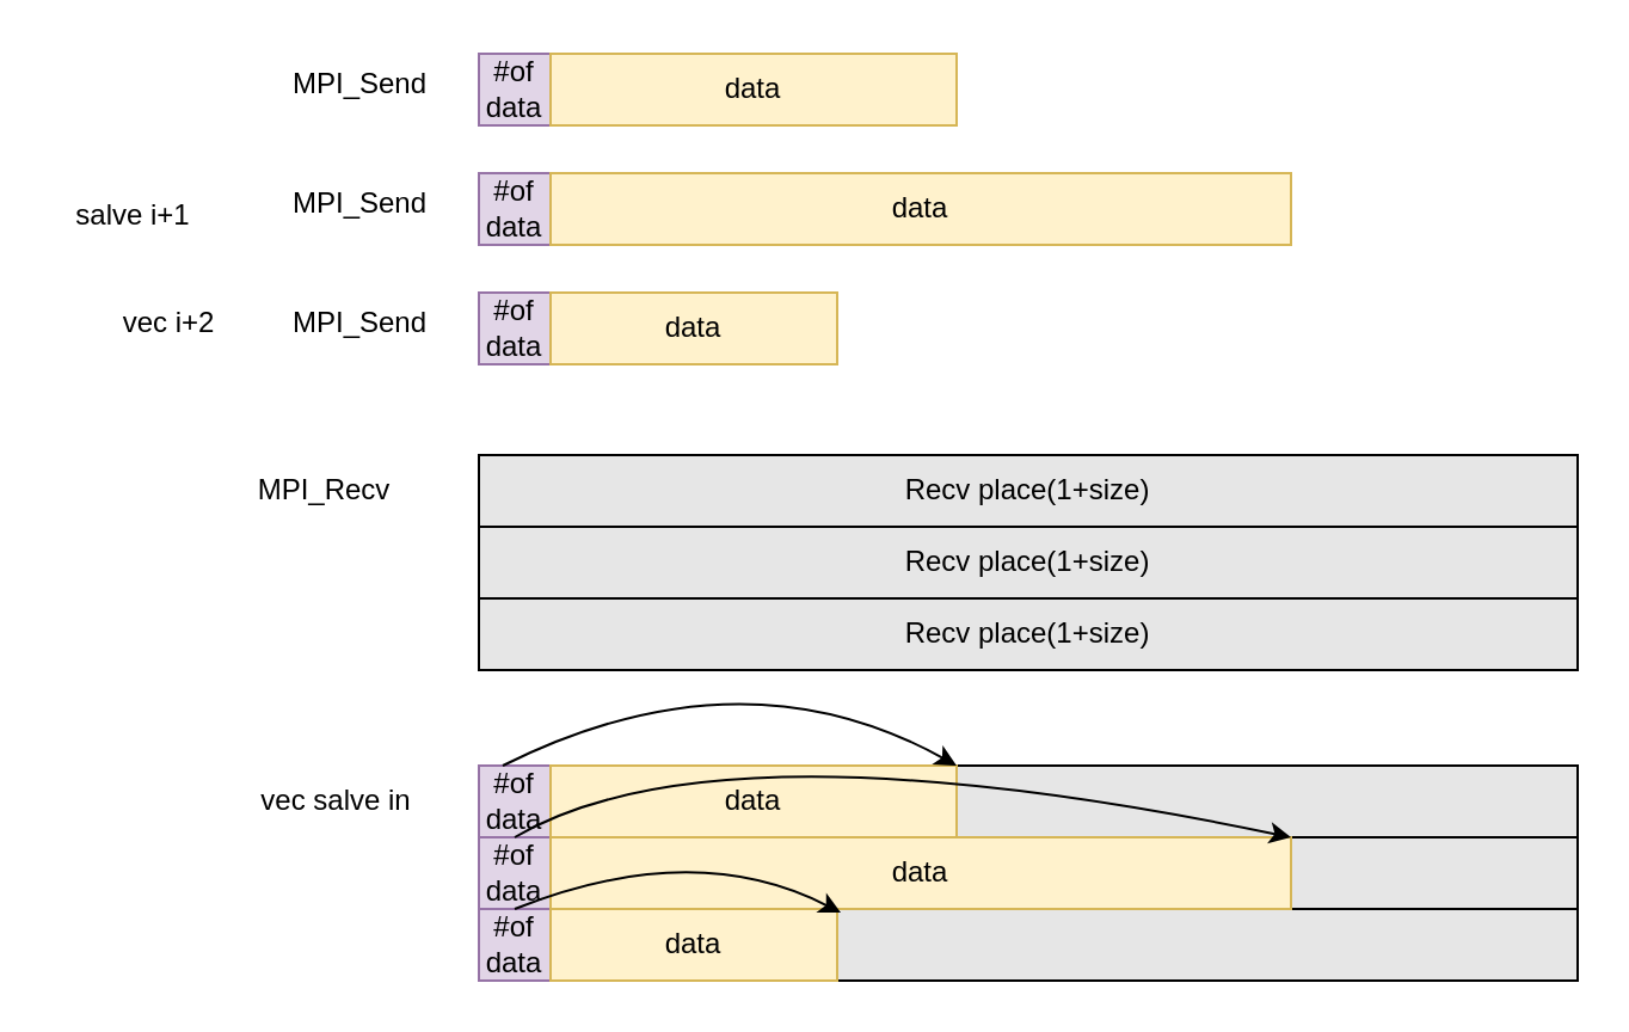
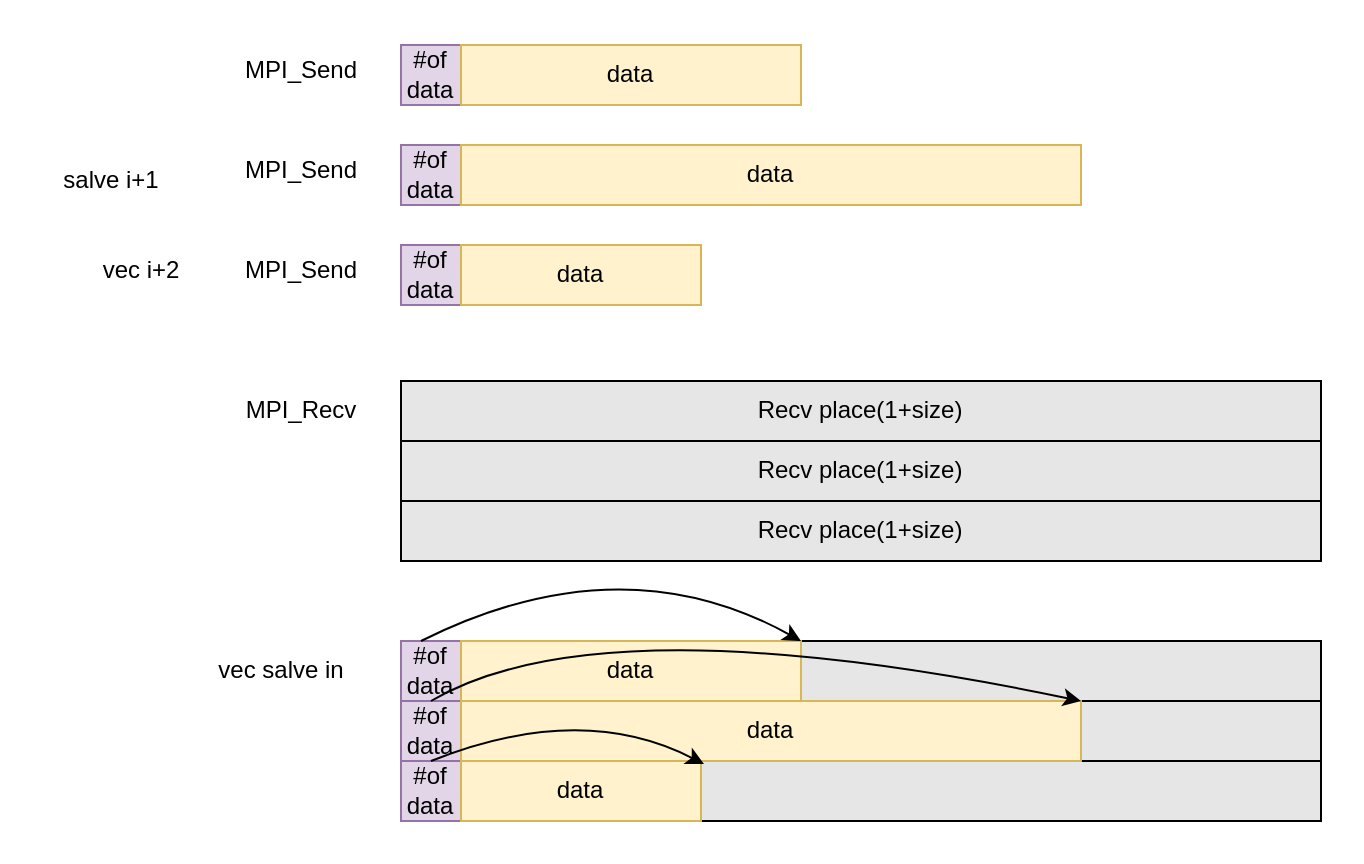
  <mxCell id="0" />
  <mxCell id="1" parent="0" />
  <mxCell id="2" value="" style="rounded=0;whiteSpace=wrap;html=1;fillColor=#E6E6E6;" vertex="1" parent="1"><mxGeometry x="200" y="320" width="460" height="30" as="geometry" /></mxCell>
  <mxCell id="3" value="#of data" style="rounded=0;whiteSpace=wrap;html=1;fillColor=#e1d5e7;strokeColor=#9673a6;" vertex="1" parent="1"><mxGeometry x="200" y="22" width="30" height="30" as="geometry" /></mxCell>
  <mxCell id="4" value="data" style="rounded=0;whiteSpace=wrap;html=1;fillColor=#fff2cc;strokeColor=#d6b656;" vertex="1" parent="1"><mxGeometry x="230" y="22" width="170" height="30" as="geometry" /></mxCell>
  <mxCell id="5" value="MPI_Send" style="text;html=1;align=center;verticalAlign=middle;resizable=0;points=[];autosize=1;strokeColor=none;fillColor=none;" vertex="1" parent="1"><mxGeometry x="110" y="20" width="80" height="30" as="geometry" /></mxCell>
  <mxCell id="6" value="Recv place(1+size)" style="rounded=0;whiteSpace=wrap;html=1;fillColor=#E6E6E6;" vertex="1" parent="1"><mxGeometry x="200" y="190" width="460" height="30" as="geometry" /></mxCell>
- <mxCell id="7" value="MPI_Recv" style="text;html=1;align=center;verticalAlign=middle;resizable=0;points=[];autosize=1;strokeColor=none;fillColor=none;" vertex="1" parent="1"><mxGeometry x="95" y="190" width="80" height="30" as="geometry" /></mxCell>
+ <mxCell id="7" value="MPI_Recv" style="text;html=1;align=center;verticalAlign=middle;resizable=0;points=[];autosize=1;strokeColor=none;fillColor=none;" vertex="1" parent="1"><mxGeometry x="110" y="190" width="80" height="30" as="geometry" /></mxCell>
  <mxCell id="8" value="#of data" style="rounded=0;whiteSpace=wrap;html=1;fillColor=#e1d5e7;strokeColor=#9673a6;" vertex="1" parent="1"><mxGeometry x="200" y="320" width="30" height="30" as="geometry" /></mxCell>
  <mxCell id="9" value="data" style="rounded=0;whiteSpace=wrap;html=1;fillColor=#fff2cc;strokeColor=#d6b656;" vertex="1" parent="1"><mxGeometry x="230" y="320" width="170" height="30" as="geometry" /></mxCell>
  <mxCell id="10" value="" style="curved=1;endArrow=classic;html=1;rounded=0;exitX=0.75;exitY=1;exitDx=0;exitDy=0;entryX=1;entryY=0;entryDx=0;entryDy=0;" edge="1" parent="1" target="9"><mxGeometry width="50" height="50" relative="1" as="geometry"><mxPoint x="210" y="320" as="sourcePoint" /><mxPoint x="387.5" y="320" as="targetPoint" /><Array as="points"><mxPoint x="310" y="270" /></Array></mxGeometry></mxCell>
  <mxCell id="11" value="vec salve in" style="text;html=1;align=center;verticalAlign=middle;resizable=0;points=[];autosize=1;strokeColor=none;fillColor=none;" vertex="1" parent="1"><mxGeometry x="100" y="320" width="80" height="30" as="geometry" /></mxCell>
  <mxCell id="12" value="Recv place(1+size)" style="rounded=0;whiteSpace=wrap;html=1;fillColor=#E6E6E6;" vertex="1" parent="1"><mxGeometry x="200" y="220" width="460" height="30" as="geometry" /></mxCell>
  <mxCell id="13" value="Recv place(1+size)" style="rounded=0;whiteSpace=wrap;html=1;fillColor=#E6E6E6;" vertex="1" parent="1"><mxGeometry x="200" y="250" width="460" height="30" as="geometry" /></mxCell>
  <mxCell id="14" value="#of data" style="rounded=0;whiteSpace=wrap;html=1;fillColor=#e1d5e7;strokeColor=#9673a6;" vertex="1" parent="1"><mxGeometry x="200" y="72" width="30" height="30" as="geometry" /></mxCell>
  <mxCell id="15" value="data" style="rounded=0;whiteSpace=wrap;html=1;fillColor=#fff2cc;strokeColor=#d6b656;" vertex="1" parent="1"><mxGeometry x="230" y="72" width="310" height="30" as="geometry" /></mxCell>
  <mxCell id="16" value="MPI_Send" style="text;html=1;align=center;verticalAlign=middle;resizable=0;points=[];autosize=1;strokeColor=none;fillColor=none;" vertex="1" parent="1"><mxGeometry x="110" y="70" width="80" height="30" as="geometry" /></mxCell>
  <mxCell id="17" value="salve i+1" style="text;html=1;align=center;verticalAlign=middle;resizable=0;points=[];autosize=1;strokeColor=none;fillColor=none;" vertex="1" parent="1"><mxGeometry x="20" y="75" width="70" height="30" as="geometry" /></mxCell>
  <mxCell id="18" value="#of data" style="rounded=0;whiteSpace=wrap;html=1;fillColor=#e1d5e7;strokeColor=#9673a6;" vertex="1" parent="1"><mxGeometry x="200" y="122" width="30" height="30" as="geometry" /></mxCell>
  <mxCell id="19" value="data" style="rounded=0;whiteSpace=wrap;html=1;fillColor=#fff2cc;strokeColor=#d6b656;" vertex="1" parent="1"><mxGeometry x="230" y="122" width="120" height="30" as="geometry" /></mxCell>
  <mxCell id="20" value="MPI_Send" style="text;html=1;align=center;verticalAlign=middle;resizable=0;points=[];autosize=1;strokeColor=none;fillColor=none;" vertex="1" parent="1"><mxGeometry x="110" y="120" width="80" height="30" as="geometry" /></mxCell>
  <mxCell id="21" value="vec i+2" style="text;html=1;align=center;verticalAlign=middle;resizable=0;points=[];autosize=1;strokeColor=none;fillColor=none;" vertex="1" parent="1"><mxGeometry x="35" y="120" width="70" height="30" as="geometry" /></mxCell>
  <mxCell id="22" value="Recv place(1+size)" style="rounded=0;whiteSpace=wrap;html=1;fillColor=#E6E6E6;" vertex="1" parent="1"><mxGeometry x="200" y="350" width="460" height="30" as="geometry" /></mxCell>
  <mxCell id="23" value="" style="rounded=0;whiteSpace=wrap;html=1;fillColor=#E6E6E6;" vertex="1" parent="1"><mxGeometry x="200" y="380" width="460" height="30" as="geometry" /></mxCell>
  <mxCell id="24" value="#of data" style="rounded=0;whiteSpace=wrap;html=1;fillColor=#e1d5e7;strokeColor=#9673a6;" vertex="1" parent="1"><mxGeometry x="200" y="350" width="30" height="30" as="geometry" /></mxCell>
  <mxCell id="25" value="data" style="rounded=0;whiteSpace=wrap;html=1;fillColor=#fff2cc;strokeColor=#d6b656;" vertex="1" parent="1"><mxGeometry x="230" y="350" width="310" height="30" as="geometry" /></mxCell>
  <mxCell id="26" value="#of data" style="rounded=0;whiteSpace=wrap;html=1;fillColor=#e1d5e7;strokeColor=#9673a6;" vertex="1" parent="1"><mxGeometry x="200" y="380" width="30" height="30" as="geometry" /></mxCell>
  <mxCell id="27" value="data" style="rounded=0;whiteSpace=wrap;html=1;fillColor=#fff2cc;strokeColor=#d6b656;" vertex="1" parent="1"><mxGeometry x="230" y="380" width="120" height="30" as="geometry" /></mxCell>
  <mxCell id="28" value="" style="curved=1;endArrow=classic;html=1;rounded=0;exitX=0.5;exitY=0;exitDx=0;exitDy=0;entryX=1;entryY=0;entryDx=0;entryDy=0;" edge="1" parent="1" source="24" target="25"><mxGeometry width="50" height="50" relative="1" as="geometry"><mxPoint x="200" y="350" as="sourcePoint" /><mxPoint x="390" y="350" as="targetPoint" /><Array as="points"><mxPoint x="300" y="300" /></Array></mxGeometry></mxCell>
  <mxCell id="29" value="" style="curved=1;endArrow=classic;html=1;rounded=0;exitX=0.5;exitY=1;exitDx=0;exitDy=0;entryX=0.392;entryY=1.052;entryDx=0;entryDy=0;entryPerimeter=0;" edge="1" parent="1" source="24" target="25"><mxGeometry width="50" height="50" relative="1" as="geometry"><mxPoint x="225" y="360" as="sourcePoint" /><mxPoint x="550" y="360" as="targetPoint" /><Array as="points"><mxPoint x="290" y="350" /></Array></mxGeometry></mxCell>
